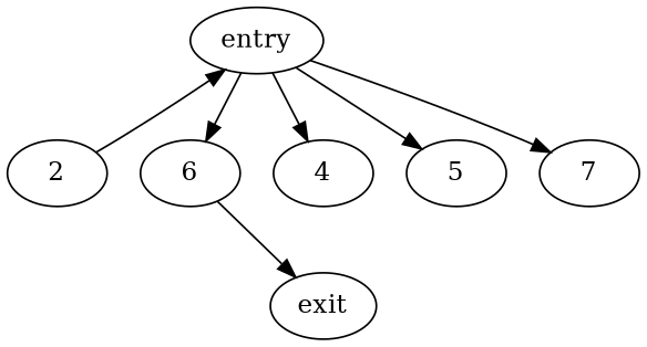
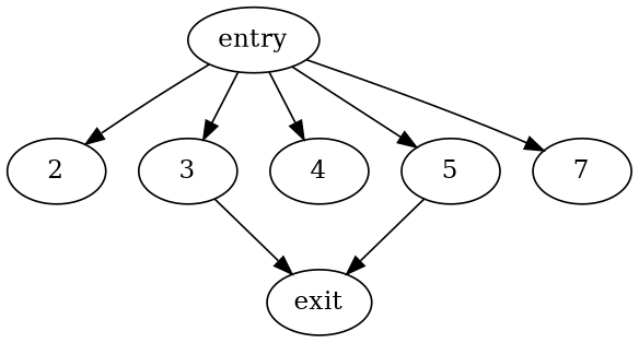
  digraph {
    node [Weight=3]
    edge [Weight=4]
    entry
    2
-   3 [Weight=4 label=6]
+   3 [Weight=4]
    4 [Weight=5]
    5 [Weight=6]
    7 [Weight=8]
    exit [Weight=5]
-   2 -> entry [Weight=3]
+   entry -> 2 [Weight=3]
    entry -> 3
    entry -> 4 [Weight=5]
    entry -> 5 [Weight=6]
    entry -> 7 [Weight=8]
    3 -> exit
+   5 -> exit [Weight=6]
  }
